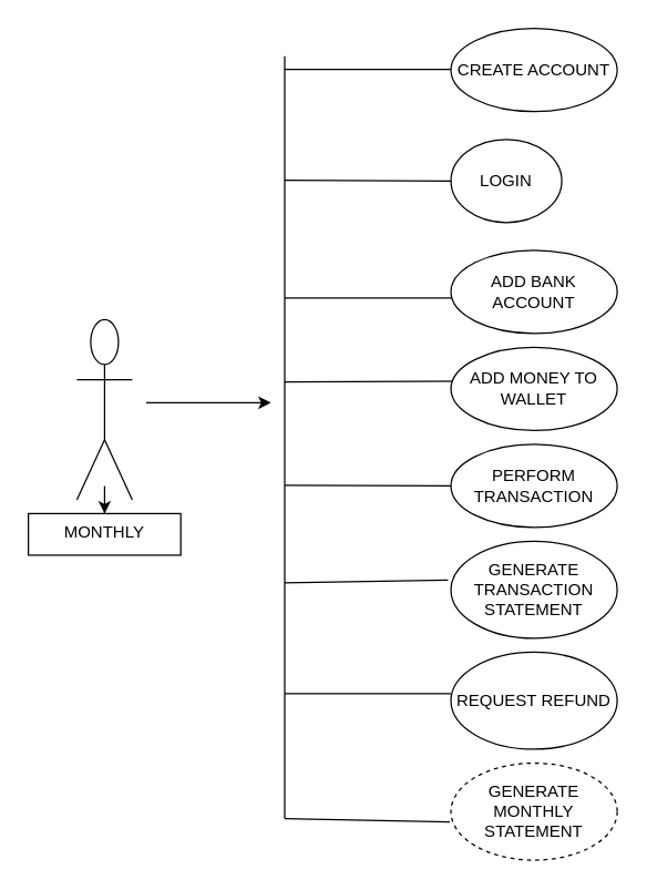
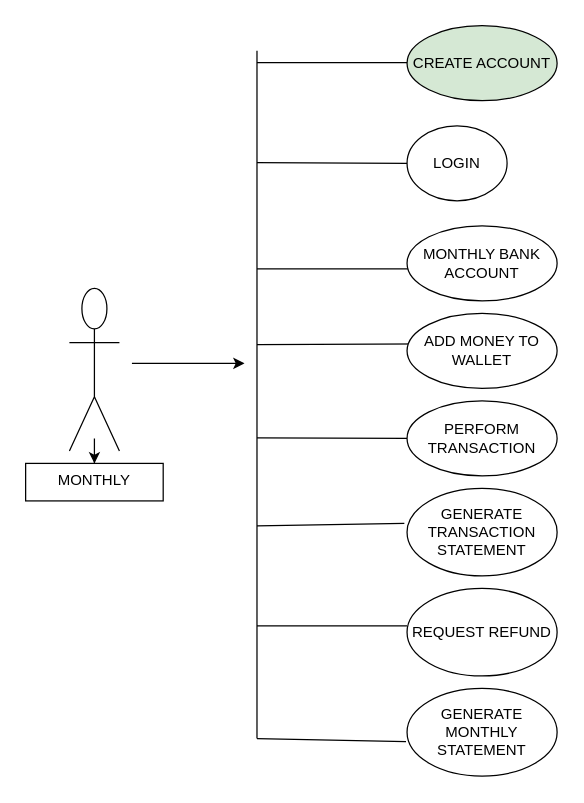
  <mxCell id="0" />
  <mxCell id="1" parent="0" />
  <mxCell id="2" value="" style="edgeStyle=orthogonalEdgeStyle;rounded=0;orthogonalLoop=1;jettySize=auto;html=1;" edge="1" parent="1" source="3" target="22"><mxGeometry relative="1" as="geometry" /></mxCell>
  <mxCell id="3" value="Actor" style="shape=umlActor;verticalLabelPosition=bottom;verticalAlign=top;html=1;outlineConnect=0;" vertex="1" parent="1"><mxGeometry x="55" y="230" width="40" height="130" as="geometry" /></mxCell>
  <mxCell id="4" value="" style="endArrow=none;html=1;rounded=0;" edge="1" parent="1"><mxGeometry width="50" height="50" relative="1" as="geometry"><mxPoint x="205" y="275" as="sourcePoint" /><mxPoint x="345" y="274.5" as="targetPoint" /><Array as="points" /></mxGeometry></mxCell>
  <mxCell id="5" value="" style="endArrow=none;html=1;rounded=0;" edge="1" parent="1"><mxGeometry width="50" height="50" relative="1" as="geometry"><mxPoint x="205" y="590" as="sourcePoint" /><mxPoint x="205" y="40" as="targetPoint" /></mxGeometry></mxCell>
  <mxCell id="6" value="" style="endArrow=none;html=1;rounded=0;entryX=0;entryY=0.5;entryDx=0;entryDy=0;" edge="1" parent="1" target="11"><mxGeometry width="50" height="50" relative="1" as="geometry"><mxPoint x="205" y="129.5" as="sourcePoint" /><mxPoint x="315" y="129.5" as="targetPoint" /></mxGeometry></mxCell>
  <mxCell id="7" value="" style="endArrow=none;html=1;rounded=0;" edge="1" parent="1"><mxGeometry width="50" height="50" relative="1" as="geometry"><mxPoint x="205" y="214.5" as="sourcePoint" /><mxPoint x="335" y="214.5" as="targetPoint" /><Array as="points" /></mxGeometry></mxCell>
  <mxCell id="8" value="" style="endArrow=none;html=1;rounded=0;entryX=0;entryY=0.5;entryDx=0;entryDy=0;" edge="1" parent="1" target="14"><mxGeometry width="50" height="50" relative="1" as="geometry"><mxPoint x="205" y="349.5" as="sourcePoint" /><mxPoint x="315" y="349.5" as="targetPoint" /></mxGeometry></mxCell>
  <mxCell id="9" value="" style="endArrow=none;html=1;rounded=0;" edge="1" parent="1"><mxGeometry width="50" height="50" relative="1" as="geometry"><mxPoint x="205" y="49.5" as="sourcePoint" /><mxPoint x="325" y="49.5" as="targetPoint" /></mxGeometry></mxCell>
- <mxCell id="10" value="CREATE ACCOUNT" style="ellipse;whiteSpace=wrap;html=1;" vertex="1" parent="1"><mxGeometry x="325" width="120" height="60" as="geometry" y="20" /></mxCell>
+ <mxCell id="10" value="CREATE ACCOUNT" style="ellipse;whiteSpace=wrap;html=1;fillColor=#d5e8d4;" vertex="1" parent="1"><mxGeometry x="325" width="120" height="60" as="geometry" y="20" /></mxCell>
  <mxCell id="11" value="LOGIN" style="ellipse;whiteSpace=wrap;html=1;" vertex="1" parent="1"><mxGeometry x="325" y="100" width="80" height="60" as="geometry" /></mxCell>
- <mxCell id="12" value="ADD BANK ACCOUNT" style="ellipse;whiteSpace=wrap;html=1;" vertex="1" parent="1"><mxGeometry x="325" y="180" width="120" height="60" as="geometry" /></mxCell>
+ <mxCell id="12" value="MONTHLY BANK ACCOUNT" style="ellipse;whiteSpace=wrap;html=1;" vertex="1" parent="1"><mxGeometry x="325" y="180" width="120" height="60" as="geometry" /></mxCell>
  <mxCell id="13" value="ADD MONEY TO WALLET" style="ellipse;whiteSpace=wrap;html=1;" vertex="1" parent="1"><mxGeometry x="325" y="250" width="120" height="60" as="geometry" /></mxCell>
  <mxCell id="14" value="PERFORM TRANSACTION" style="ellipse;whiteSpace=wrap;html=1;" vertex="1" parent="1"><mxGeometry x="325" y="320" width="120" height="60" as="geometry" /></mxCell>
  <mxCell id="15" value="GENERATE TRANSACTION STATEMENT" style="ellipse;whiteSpace=wrap;html=1;" vertex="1" parent="1"><mxGeometry x="325" y="390" width="120" height="70" as="geometry" /></mxCell>
  <mxCell id="16" value="" style="endArrow=none;html=1;rounded=0;entryX=-0.018;entryY=0.4;entryDx=0;entryDy=0;entryPerimeter=0;" edge="1" parent="1" target="15"><mxGeometry width="50" height="50" relative="1" as="geometry"><mxPoint x="205" y="420" as="sourcePoint" /><mxPoint x="255" y="370" as="targetPoint" /></mxGeometry></mxCell>
  <mxCell id="17" value="REQUEST REFUND" style="ellipse;whiteSpace=wrap;html=1;" vertex="1" parent="1"><mxGeometry x="325" y="470" width="120" height="70" as="geometry" /></mxCell>
  <mxCell id="18" value="" style="endArrow=none;html=1;rounded=0;" edge="1" parent="1"><mxGeometry width="50" height="50" relative="1" as="geometry"><mxPoint x="205" y="500" as="sourcePoint" /><mxPoint x="325" y="500" as="targetPoint" /></mxGeometry></mxCell>
  <mxCell id="19" value="" style="endArrow=none;html=1;rounded=0;entryX=-0.007;entryY=0.606;entryDx=0;entryDy=0;entryPerimeter=0;" edge="1" parent="1" target="20"><mxGeometry width="50" height="50" relative="1" as="geometry"><mxPoint x="205" y="590" as="sourcePoint" /><mxPoint x="329" y="595" as="targetPoint" /></mxGeometry></mxCell>
- <mxCell id="20" value="GENERATE MONTHLY STATEMENT" style="ellipse;whiteSpace=wrap;html=1;dashed=1;" vertex="1" parent="1"><mxGeometry x="325" y="550" width="120" height="70" as="geometry" /></mxCell>
+ <mxCell id="20" value="GENERATE MONTHLY STATEMENT" style="ellipse;whiteSpace=wrap;html=1;" vertex="1" parent="1"><mxGeometry x="325" y="550" width="120" height="70" as="geometry" /></mxCell>
  <mxCell id="21" value="" style="endArrow=classic;html=1;rounded=0;" edge="1" parent="1"><mxGeometry width="50" height="50" relative="1" as="geometry"><mxPoint x="105" y="290" as="sourcePoint" /><mxPoint x="195" y="290" as="targetPoint" /></mxGeometry></mxCell>
  <mxCell id="22" value="MONTHLY&lt;br&gt;" style="whiteSpace=wrap;html=1;verticalAlign=top;" vertex="1" parent="1"><mxGeometry x="20" y="370" width="110" height="30" as="geometry" /></mxCell>
